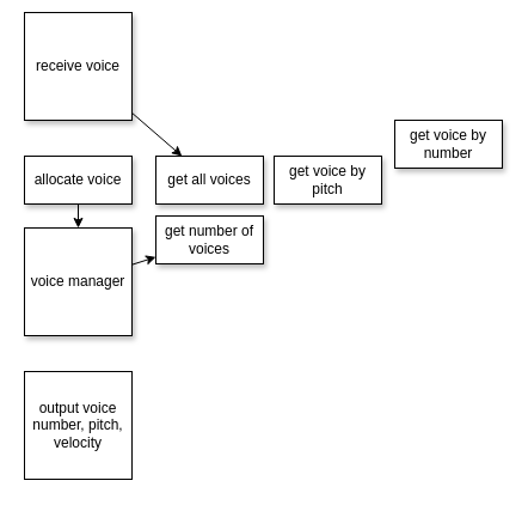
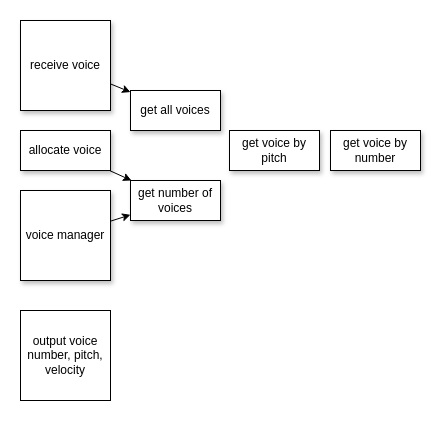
  <mxCell id="0" />
  <mxCell id="1" parent="0" />
  <mxCell id="2" value="output voice number, pitch, velocity" style="whiteSpace=wrap;html=1;aspect=fixed;shadow=0;" parent="1" vertex="1"><mxGeometry x="20" y="310" width="90" height="90" as="geometry" /></mxCell>
  <mxCell id="3" value="" style="edgeStyle=none;html=1;" parent="1" source="4" target="9" edge="1"><mxGeometry relative="1" as="geometry" /></mxCell>
- <mxCell id="4" value="receive voice" style="whiteSpace=wrap;html=1;aspect=fixed;shadow=1;" parent="1" vertex="1"><mxGeometry x="20" y="10" width="90" height="90" as="geometry" /></mxCell>
+ <mxCell id="4" value="receive voice" style="whiteSpace=wrap;html=1;aspect=fixed;shadow=1;" parent="1" vertex="1"><mxGeometry x="20" y="20" width="90" height="90" as="geometry" /></mxCell>
  <mxCell id="5" value="" style="edgeStyle=none;html=1;" parent="1" source="6" target="12" edge="1"><mxGeometry relative="1" as="geometry" /></mxCell>
  <mxCell id="6" value="voice manager" style="whiteSpace=wrap;html=1;aspect=fixed;shadow=1;" parent="1" vertex="1"><mxGeometry x="20" y="190" width="90" height="90" as="geometry" /></mxCell>
- <mxCell id="7" value="" style="edgeStyle=none;html=1;" parent="1" source="8" target="6" edge="1"><mxGeometry relative="1" as="geometry" /></mxCell>
+ <mxCell id="7" value="" style="edgeStyle=none;html=1;" parent="1" source="8" target="12" edge="1"><mxGeometry relative="1" as="geometry" /></mxCell>
  <mxCell id="8" value="allocate voice" style="rounded=0;whiteSpace=wrap;html=1;shadow=1;" parent="1" vertex="1"><mxGeometry x="20" y="130" width="90" height="40" as="geometry" /></mxCell>
- <mxCell id="9" value="get all voices" style="rounded=0;whiteSpace=wrap;html=1;shadow=1;" parent="1" vertex="1"><mxGeometry x="130" y="130" width="90" height="40" as="geometry" /></mxCell>
+ <mxCell id="9" value="get all voices" style="rounded=0;whiteSpace=wrap;html=1;shadow=1;" parent="1" vertex="1"><mxGeometry x="130" y="90" width="90" height="40" as="geometry" /></mxCell>
  <mxCell id="10" value="get voice by pitch" style="rounded=0;whiteSpace=wrap;html=1;shadow=1;" parent="1" vertex="1"><mxGeometry x="229" y="130" width="90" height="40" as="geometry" /></mxCell>
- <mxCell id="11" value="get voice by number" style="rounded=0;whiteSpace=wrap;html=1;shadow=1;" parent="1" vertex="1"><mxGeometry x="330" y="100" width="90" height="40" as="geometry" /></mxCell>
+ <mxCell id="11" value="get voice by number" style="rounded=0;whiteSpace=wrap;html=1;shadow=1;" parent="1" vertex="1"><mxGeometry x="330" y="130" width="90" height="40" as="geometry" /></mxCell>
  <mxCell id="12" value="get number of voices" style="rounded=0;whiteSpace=wrap;html=1;shadow=1;" parent="1" vertex="1"><mxGeometry x="130" y="180" width="90" height="40" as="geometry" /></mxCell>
